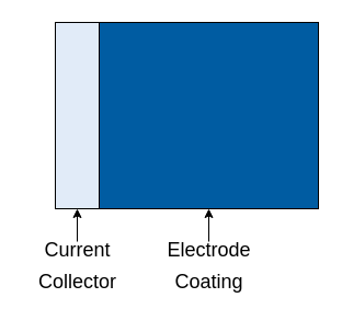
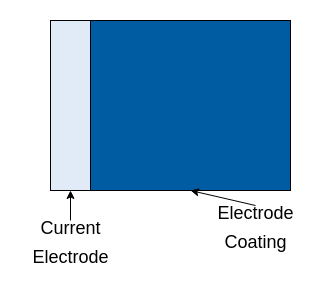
  <mxCell id="0" />
  <mxCell id="1" parent="0" />
  <mxCell id="2" value="" style="rounded=0;whiteSpace=wrap;html=1;fillColor=#E1EBF8;" parent="1" vertex="1"><mxGeometry x="50" y="20" width="40" height="170" as="geometry" /></mxCell>
  <mxCell id="3" value="" style="rounded=0;whiteSpace=wrap;html=1;fillColor=#005CA2;" parent="1" vertex="1"><mxGeometry x="90" y="20" width="200" height="170" as="geometry" /></mxCell>
  <mxCell id="4" style="edgeStyle=none;html=1;exitX=0.5;exitY=0;exitDx=0;exitDy=0;entryX=0.5;entryY=1;entryDx=0;entryDy=0;fontSize=18;" parent="1" source="5" target="2" edge="1"><mxGeometry relative="1" as="geometry"><mxPoint x="210" y="2.5" as="targetPoint" /></mxGeometry></mxCell>
- <mxCell id="5" value="&lt;span style=&quot;font-weight: normal;&quot;&gt;&lt;font style=&quot;font-size: 18px;&quot;&gt;Current&lt;br&gt;Collector&lt;br&gt;&lt;/font&gt;&lt;/span&gt;" style="text;strokeColor=none;fillColor=none;html=1;fontSize=24;fontStyle=1;verticalAlign=middle;align=center;" parent="1" vertex="1"><mxGeometry x="20" y="220" width="100" height="40" as="geometry" /></mxCell>
+ <mxCell id="5" value="&lt;span style=&quot;font-weight: normal;&quot;&gt;&lt;font style=&quot;font-size: 18px;&quot;&gt;Current&lt;br&gt;Electrode&lt;br&gt;&lt;/font&gt;&lt;/span&gt;" style="text;strokeColor=none;fillColor=none;html=1;fontSize=24;fontStyle=1;verticalAlign=middle;align=center;" parent="1" vertex="1"><mxGeometry x="20" y="220" width="100" height="40" as="geometry" /></mxCell>
  <mxCell id="6" style="edgeStyle=none;html=1;exitX=0.5;exitY=0;exitDx=0;exitDy=0;entryX=0.5;entryY=1;entryDx=0;entryDy=0;fontSize=18;" parent="1" source="7" target="3" edge="1"><mxGeometry relative="1" as="geometry"><mxPoint x="220" y="100" as="targetPoint" /></mxGeometry></mxCell>
- <mxCell id="7" value="&lt;span style=&quot;font-weight: normal;&quot;&gt;&lt;font style=&quot;font-size: 18px;&quot;&gt;Electrode&lt;br&gt;Coating&lt;/font&gt;&lt;/span&gt;" style="text;strokeColor=none;fillColor=none;html=1;fontSize=24;fontStyle=1;verticalAlign=middle;align=center;" parent="1" vertex="1"><mxGeometry x="140" y="220" width="100" height="40" as="geometry" /></mxCell>
+ <mxCell id="7" value="&lt;span style=&quot;font-weight: normal;&quot;&gt;&lt;font style=&quot;font-size: 18px;&quot;&gt;Electrode&lt;br&gt;Coating&lt;/font&gt;&lt;/span&gt;" style="text;strokeColor=none;fillColor=none;html=1;fontSize=24;fontStyle=1;verticalAlign=middle;align=center;" parent="1" vertex="1"><mxGeometry x="205" y="205" width="100" height="40" as="geometry" /></mxCell>
